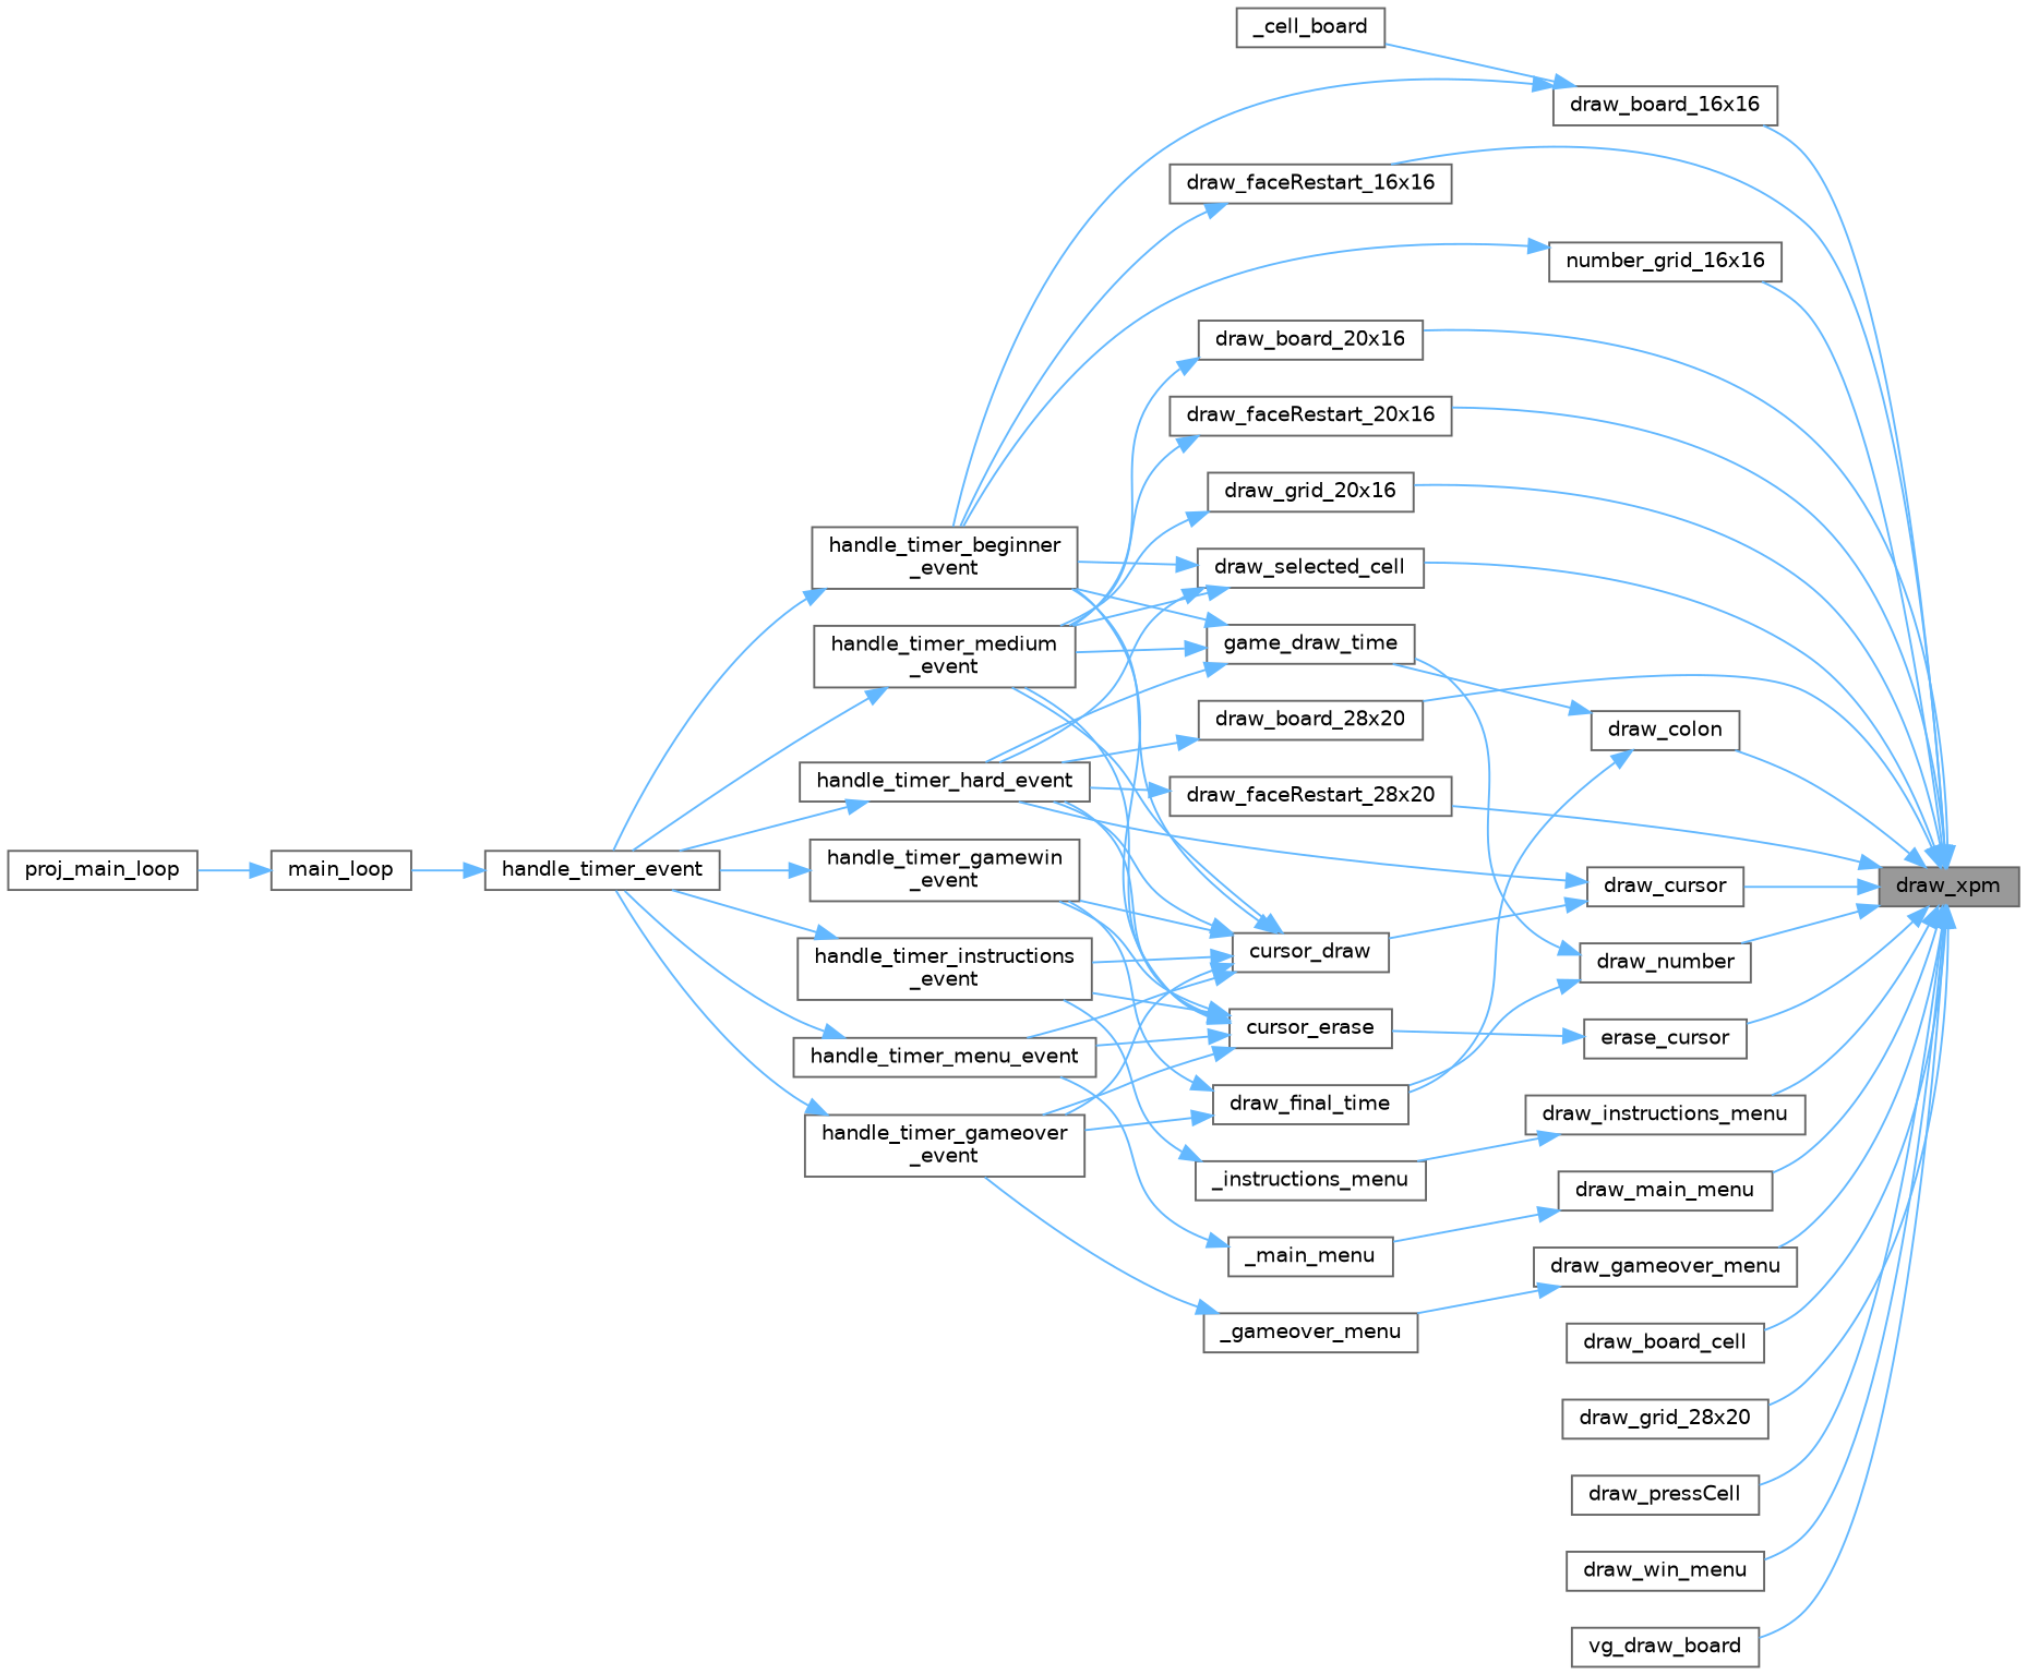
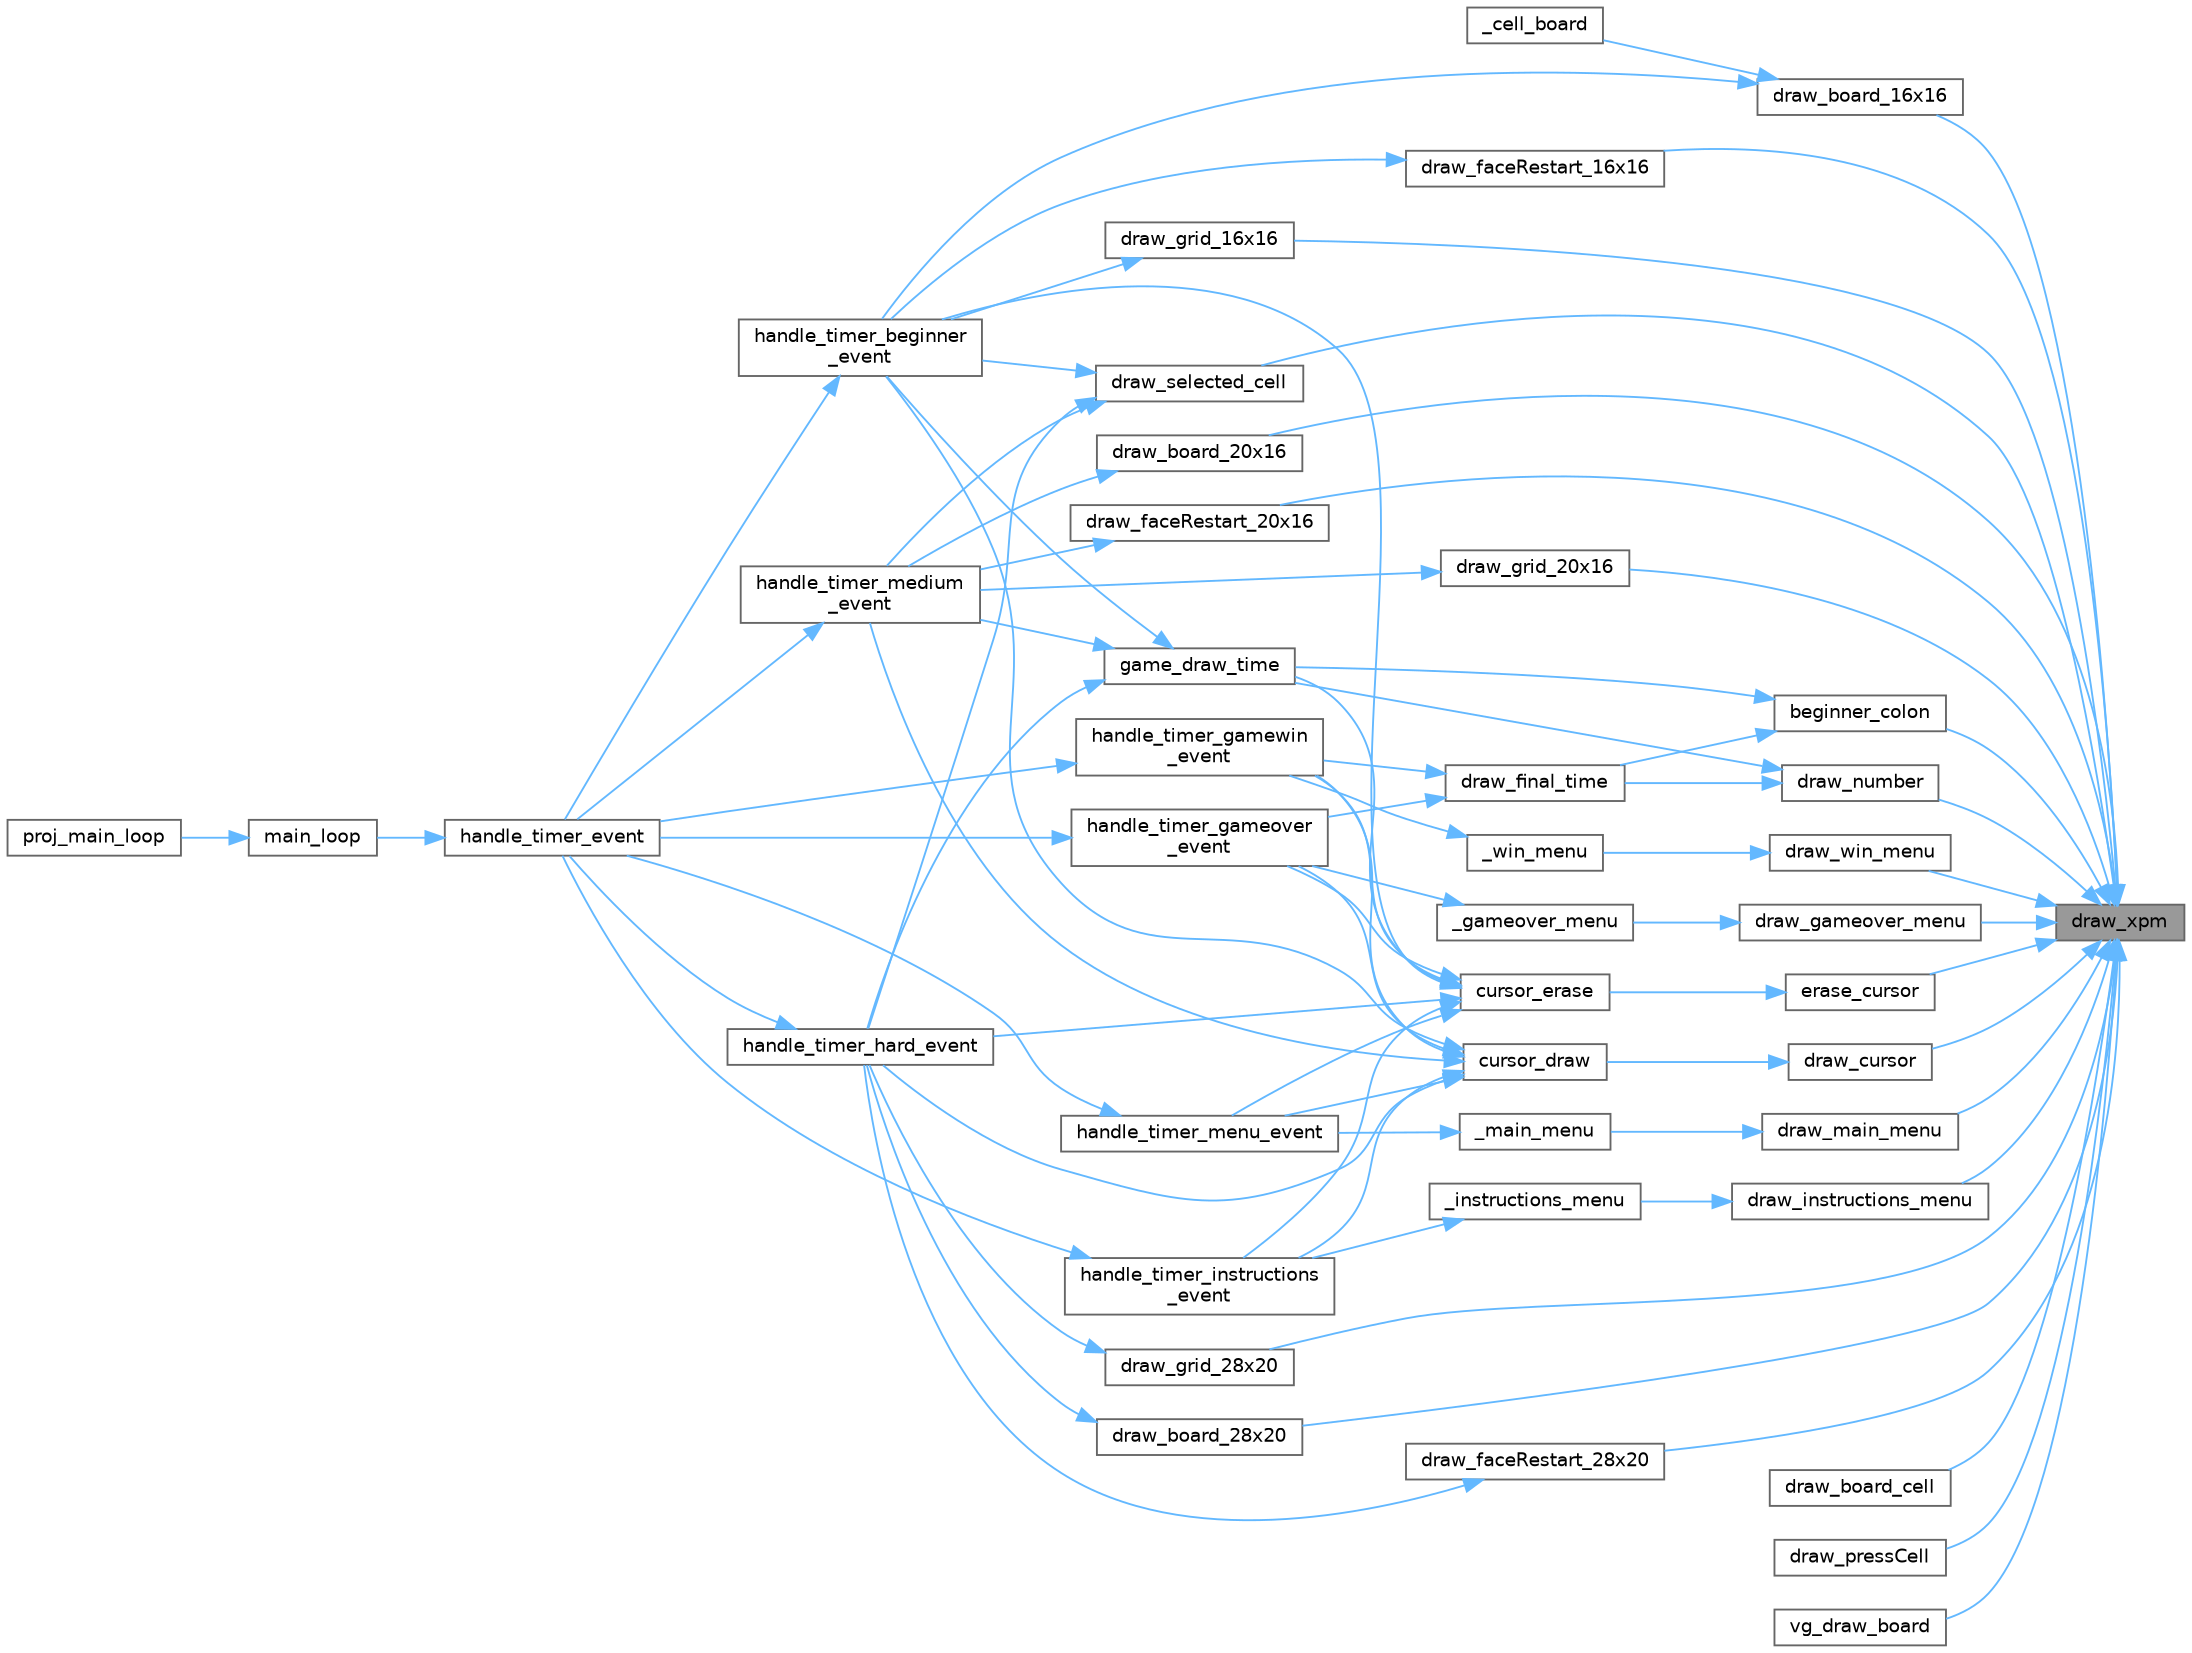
  digraph {
    rankdir=RL
    node [color=grey40 fillcolor=white fontname=Helvetica fontsize=10 shape=box style=filled]
    edge [color=steelblue1 dir=back fontname=Helvetica fontsize=10 labelfontname=Helvetica labelfontsize=10 style=solid]
    n1 [color=gray40 fillcolor=grey60 fontcolor=black height=0.2 label=draw_xpm width=0.4]
    n2 [height=0.2 label=draw_board_16x16 width=0.4]
    n3 [height=0.2 label=draw_board_20x16 width=0.4]
    n4 [height=0.2 label=draw_board_28x20 width=0.4]
    n5 [height=0.2 label=draw_board_cell width=0.4]
-   n6 [height=0.2 label=draw_colon width=0.4]
+   n6 [height=0.2 label=beginner_colon width=0.4]
    n7 [height=0.2 label=draw_cursor width=0.4]
    n8 [height=0.2 label=draw_faceRestart_16x16 width=0.4]
    n9 [height=0.2 label=draw_faceRestart_20x16 width=0.4]
    n10 [height=0.2 label=draw_faceRestart_28x20 width=0.4]
    n11 [height=0.2 label=draw_gameover_menu width=0.4]
-   n12 [height=0.2 label=number_grid_16x16 width=0.4]
+   n12 [height=0.2 label=draw_grid_16x16 width=0.4]
    n13 [height=0.2 label=draw_grid_20x16 width=0.4]
    n14 [height=0.2 label=draw_grid_28x20 width=0.4]
    n15 [height=0.2 label=draw_instructions_menu width=0.4]
    n16 [height=0.2 label=draw_main_menu width=0.4]
    n17 [height=0.2 label=draw_number width=0.4]
    n18 [height=0.2 label=draw_pressCell width=0.4]
    n19 [height=0.2 label=draw_selected_cell width=0.4]
    n20 [height=0.2 label=draw_win_menu width=0.4]
    n21 [height=0.2 label=erase_cursor width=0.4]
    n22 [height=0.2 label=vg_draw_board width=0.4]
    n23 [height=0.2 label=_cell_board width=0.4]
    n24 [height=0.2 label="handle_timer_beginner\l_event" width=0.4]
    n25 [height=0.2 label="handle_timer_medium\l_event" width=0.4]
    n26 [height=0.2 label=handle_timer_hard_event width=0.4]
    n27 [height=0.2 label=draw_final_time width=0.4]
    n28 [height=0.2 label=game_draw_time width=0.4]
    n29 [height=0.2 label=cursor_draw width=0.4]
    n30 [height=0.2 label=_gameover_menu width=0.4]
    n31 [height=0.2 label=_instructions_menu width=0.4]
    n32 [height=0.2 label=_main_menu width=0.4]
+   n33 [height=0.2 label=_win_menu width=0.4]
    n34 [height=0.2 label=cursor_erase width=0.4]
    n35 [height=0.2 label=handle_timer_event width=0.4]
    n36 [height=0.2 label=main_loop width=0.4]
    n37 [height=0.2 label=proj_main_loop width=0.4]
    n38 [height=0.2 label="handle_timer_gameover\l_event" width=0.4]
    n39 [height=0.2 label="handle_timer_gamewin\l_event" width=0.4]
    n40 [height=0.2 label="handle_timer_instructions\l_event" width=0.4]
    n41 [height=0.2 label=handle_timer_menu_event width=0.4]
    n1 -> n2
    n1 -> n3
    n1 -> n4
    n1 -> n5
    n1 -> n6
    n1 -> n7
    n1 -> n8
    n1 -> n9
    n1 -> n10
    n1 -> n11
    n1 -> n12
    n1 -> n13
    n1 -> n14
    n1 -> n15
    n1 -> n16
    n1 -> n17
    n1 -> n18
    n1 -> n19
    n1 -> n20
    n1 -> n21
    n1 -> n22
    n2 -> n23
    n2 -> n24
    n3 -> n25
    n4 -> n26
    n6 -> n27
    n6 -> n28
    n7 -> n29
    n8 -> n24
    n9 -> n25
    n10 -> n26
    n11 -> n30
    n12 -> n24
    n13 -> n25
-   n7 -> n26
+   n14 -> n26
    n15 -> n31
    n16 -> n32
    n17 -> n27
    n17 -> n28
    n19 -> n24
    n19 -> n25
    n19 -> n26
+   n20 -> n33
    n21 -> n34
    n24 -> n35
    n25 -> n35
    n26 -> n35
    n27 -> n38
    n27 -> n39
    n28 -> n24
    n28 -> n25
    n28 -> n26
    n29 -> n24
    n29 -> n25
    n29 -> n26
    n29 -> n38
    n29 -> n39
    n29 -> n40
    n29 -> n41
    n30 -> n38
    n31 -> n40
    n32 -> n41
+   n33 -> n39
    n34 -> n24
-   n34 -> n25
+   n34 -> n28
    n34 -> n26
    n34 -> n38
    n34 -> n39
    n34 -> n40
    n34 -> n41
    n35 -> n36
    n36 -> n37
    n38 -> n35
    n39 -> n35
    n40 -> n35
    n41 -> n35
  }
